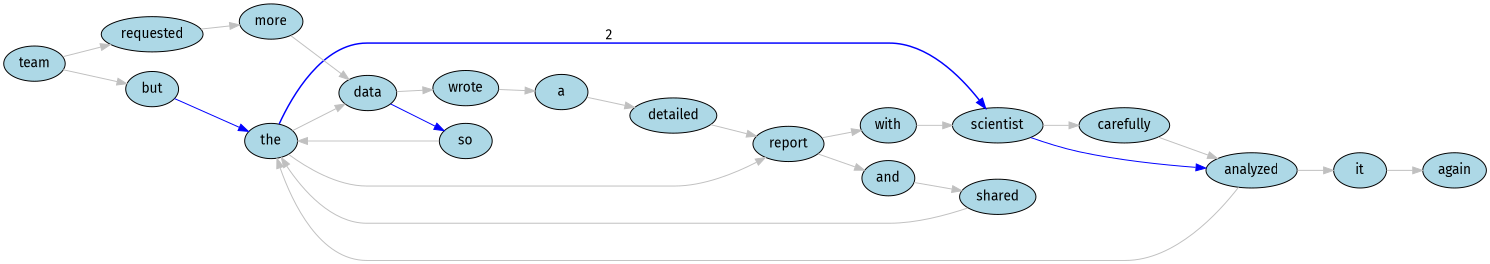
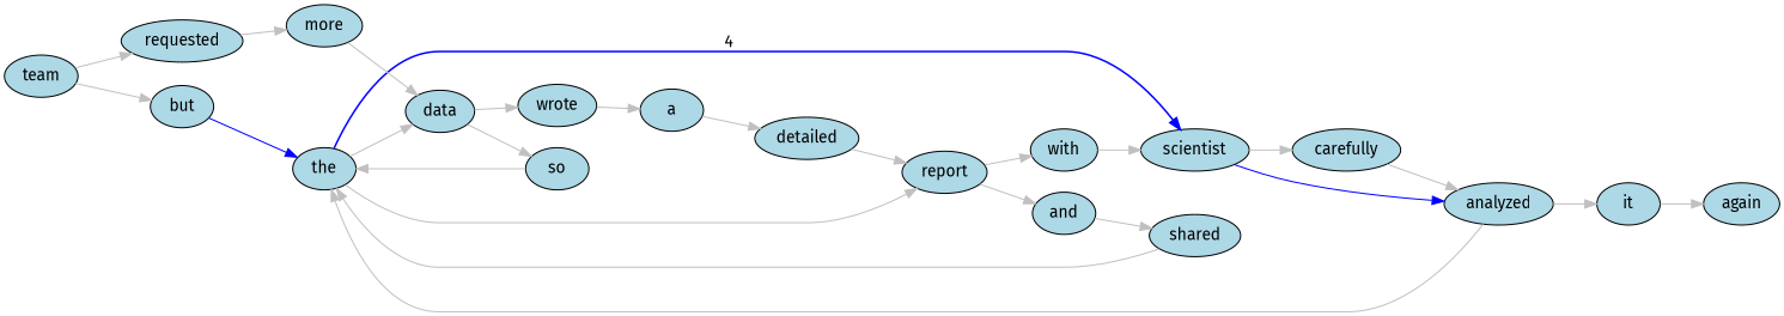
  digraph {
    bgcolor=white
    fontname="Fira Sans"
    rankdir=LR
    node [fillcolor=lightblue fontname="Fira Sans" shape=ellipse style=filled]
    edge [color=gray fontname="Fira Sans"]
    but
    the
    data
    scientist
    report
    a
    detailed
    shared
    wrote
    so
    carefully
    analyzed
    it
    more
    again
    team
    requested
    with
    and
    but -> the [color=blue]
    the -> data
-   the -> scientist [color=blue label=2 penwidth=1.5]
+   the -> scientist [color=blue label=4 penwidth=1.5]
    the -> report
    data -> wrote
-   data -> so [color=blue]
+   data -> so
    scientist -> carefully
    scientist -> analyzed [color=blue]
    report -> with
    report -> and
    a -> detailed
    detailed -> report
    shared -> the
    wrote -> a
    so -> the
    carefully -> analyzed
    analyzed -> the
    analyzed -> it
    it -> again
    more -> data
    team -> but
    team -> requested
    requested -> more
    with -> scientist
    and -> shared
  }
